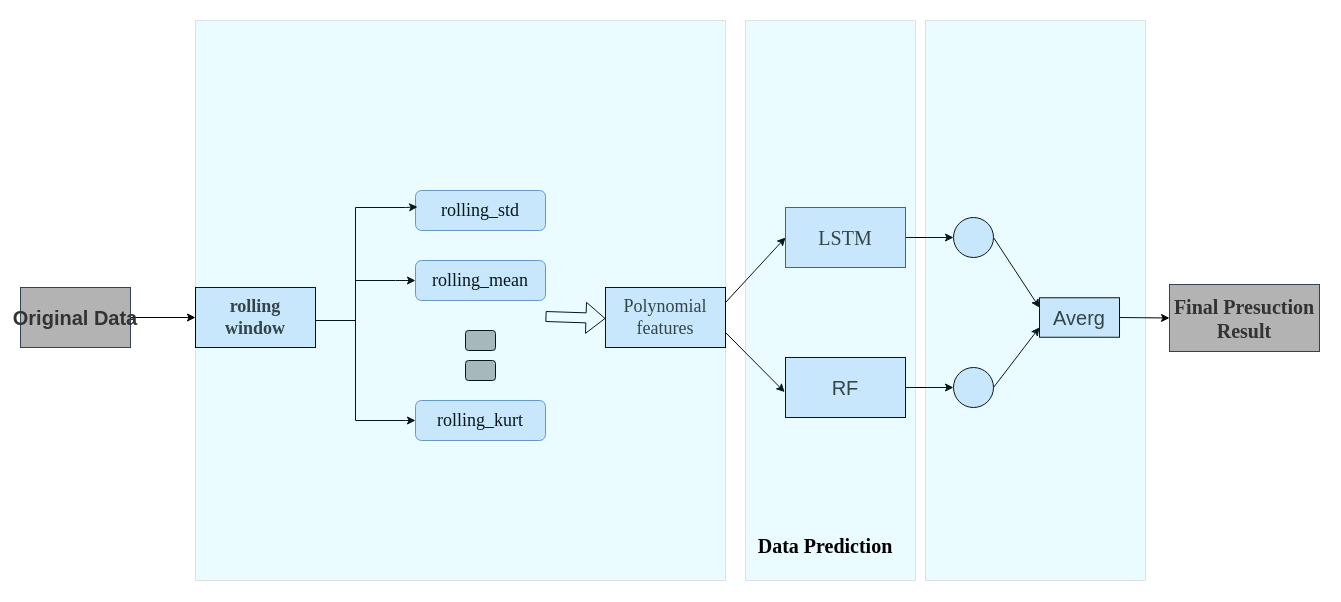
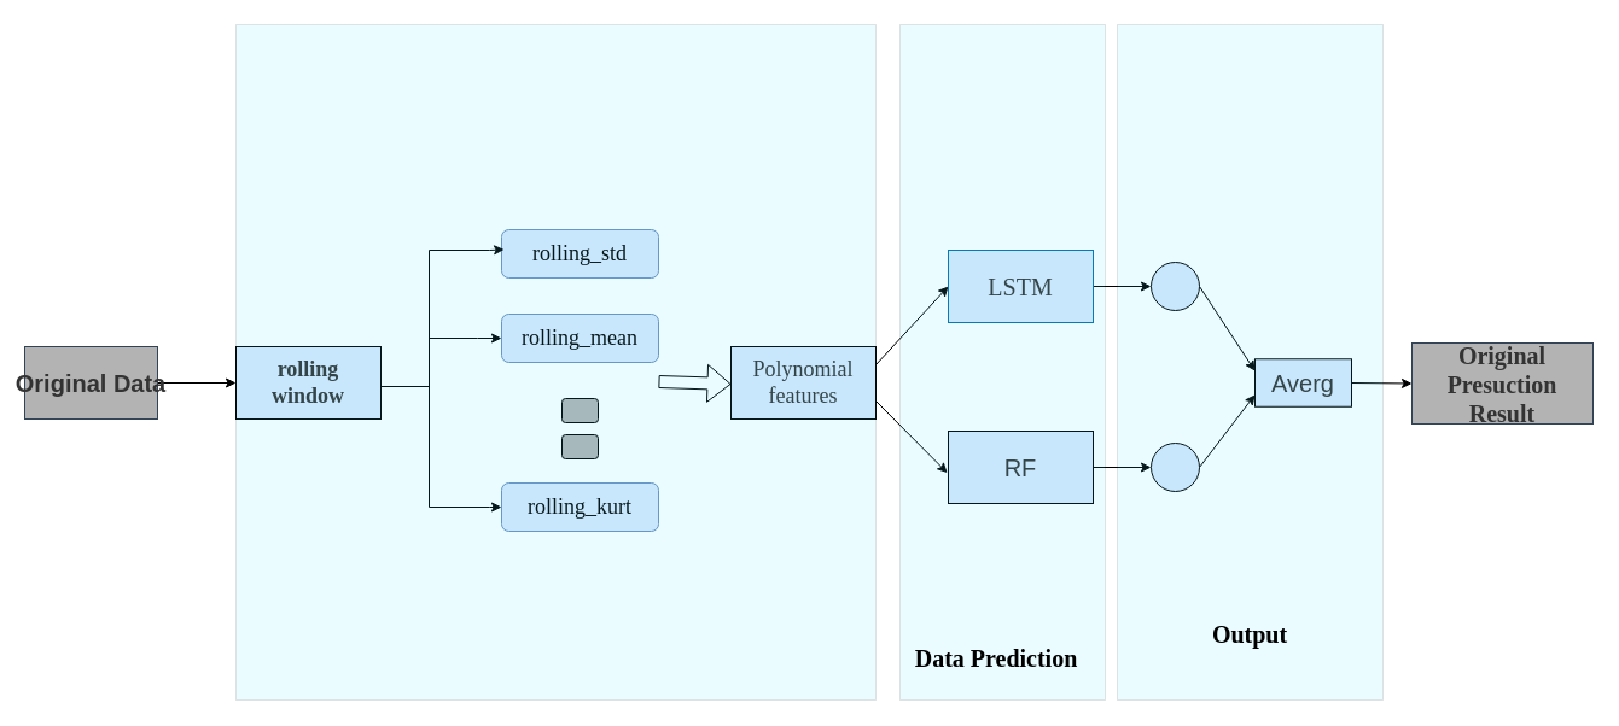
  <mxCell id="0" />
  <mxCell id="1" parent="0" />
  <mxCell id="2" style="edgeStyle=none;rounded=0;orthogonalLoop=1;jettySize=auto;html=1;exitX=1;exitY=0.5;exitDx=0;exitDy=0;entryX=0;entryY=0.5;entryDx=0;entryDy=0;" edge="1" parent="1" source="3" target="4"><mxGeometry relative="1" as="geometry" /></mxCell>
  <mxCell id="3" value="&lt;font color=&quot;#333333&quot; style=&quot;font-size: 20px;&quot;&gt;&lt;b&gt;Original&amp;nbsp;&lt;span style=&quot;background-color: initial;&quot;&gt;Data&lt;/span&gt;&lt;/b&gt;&lt;/font&gt;" style="rounded=0;whiteSpace=wrap;html=1;fillColor=#B3B3B3;strokeColor=#314354;fontColor=#ffffff;" vertex="1" parent="1"><mxGeometry x="20" y="287" width="110" height="60" as="geometry" /></mxCell>
  <mxCell id="4" value="&lt;b style=&quot;font-size: 18px;&quot;&gt;&lt;span style=&quot;font-family: 等线;&quot; lang=&quot;EN-US&quot;&gt;&lt;font color=&quot;#333333&quot;&gt;rolling&lt;br&gt;window&lt;/font&gt;&lt;/span&gt;&lt;/b&gt;" style="rounded=0;whiteSpace=wrap;html=1;fillColor=#DAE8FC;" vertex="1" parent="1"><mxGeometry x="195" y="287" width="120" height="60" as="geometry" /></mxCell>
  <mxCell id="5" value="&lt;div style=&quot;font-size: 18px;&quot;&gt;&lt;span style=&quot;font-family: &amp;quot;Times New Roman&amp;quot;;&quot;&gt;rolling_mean&lt;/span&gt;&lt;br&gt;&lt;/div&gt;" style="rounded=1;whiteSpace=wrap;html=1;fillColor=#dae8fc;strokeColor=#6c8ebf;" vertex="1" parent="1"><mxGeometry x="415" y="260" width="130" height="40" as="geometry" /></mxCell>
  <mxCell id="6" value="&lt;div&gt;&lt;font style=&quot;font-size: 18px;&quot; face=&quot;Times New Roman&quot;&gt;rolling_kurt&lt;/font&gt;&lt;/div&gt;" style="rounded=1;whiteSpace=wrap;html=1;fillColor=#dae8fc;strokeColor=#6c8ebf;" vertex="1" parent="1"><mxGeometry x="415" y="400" width="130" height="40" as="geometry" /></mxCell>
  <mxCell id="7" value="&lt;div&gt;&lt;font face=&quot;Times New Roman&quot; style=&quot;font-size: 18px;&quot;&gt;rolling_std&lt;/font&gt;&lt;/div&gt;" style="rounded=1;whiteSpace=wrap;html=1;fillColor=#dae8fc;strokeColor=#6c8ebf;" vertex="1" parent="1"><mxGeometry x="415" y="190" width="130" height="40" as="geometry" /></mxCell>
  <mxCell id="8" value="" style="rounded=1;whiteSpace=wrap;html=1;fillColor=#B3B3B3;" vertex="1" parent="1"><mxGeometry x="465" y="330" width="30" height="20" as="geometry" /></mxCell>
  <mxCell id="9" value="" style="rounded=1;whiteSpace=wrap;html=1;fillColor=#B3B3B3;" vertex="1" parent="1"><mxGeometry x="465" y="360" width="30" height="20" as="geometry" /></mxCell>
  <mxCell id="10" style="edgeStyle=none;rounded=0;orthogonalLoop=1;jettySize=auto;html=1;exitX=1;exitY=0.25;exitDx=0;exitDy=0;entryX=0;entryY=0.5;entryDx=0;entryDy=0;" edge="1" parent="1" source="11" target="13"><mxGeometry relative="1" as="geometry" /></mxCell>
  <mxCell id="11" value="&lt;span style=&quot;&quot; lang=&quot;EN-US&quot;&gt;&lt;font color=&quot;#333333&quot; style=&quot;font-size: 18px;&quot; face=&quot;Times New Roman&quot;&gt;Polynomial&lt;br&gt;features&lt;/font&gt;&lt;/span&gt;" style="rounded=0;whiteSpace=wrap;html=1;fillColor=#DAE8FC;" vertex="1" parent="1"><mxGeometry x="605" y="287" width="120" height="60" as="geometry" /></mxCell>
  <mxCell id="12" style="edgeStyle=none;rounded=0;orthogonalLoop=1;jettySize=auto;html=1;exitX=1;exitY=0.5;exitDx=0;exitDy=0;entryX=0;entryY=0.5;entryDx=0;entryDy=0;" edge="1" parent="1" source="13" target="18"><mxGeometry relative="1" as="geometry" /></mxCell>
  <mxCell id="13" value="&lt;font color=&quot;#333333&quot; style=&quot;font-size: 20px;&quot; face=&quot;Times New Roman&quot;&gt;LSTM&lt;/font&gt;" style="rounded=0;whiteSpace=wrap;html=1;fillColor=#DAE8FC;fontColor=#ffffff;strokeColor=#006EAF;" vertex="1" parent="1"><mxGeometry x="785" y="207" width="120" height="60" as="geometry" /></mxCell>
  <mxCell id="14" style="edgeStyle=none;rounded=0;orthogonalLoop=1;jettySize=auto;html=1;exitX=1;exitY=0.5;exitDx=0;exitDy=0;entryX=0;entryY=0.5;entryDx=0;entryDy=0;" edge="1" parent="1" source="15" target="20"><mxGeometry relative="1" as="geometry" /></mxCell>
  <mxCell id="15" value="&lt;font color=&quot;#333333&quot; style=&quot;font-size: 20px;&quot;&gt;RF&lt;/font&gt;" style="rounded=0;whiteSpace=wrap;html=1;fillColor=#DAE8FC;" vertex="1" parent="1"><mxGeometry x="785" y="357" width="120" height="60" as="geometry" /></mxCell>
- <mxCell id="16" value="&lt;font style=&quot;font-size: 20px;&quot; face=&quot;Times New Roman&quot; color=&quot;#333333&quot;&gt;&lt;b style=&quot;&quot;&gt;Final Presuction&lt;/b&gt;&lt;/font&gt;&lt;div style=&quot;color: rgb(0, 0, 0); font-size: 20px;&quot;&gt;&lt;font style=&quot;font-size: 20px;&quot; face=&quot;Times New Roman&quot; color=&quot;#333333&quot;&gt;&lt;b style=&quot;&quot;&gt;Result&lt;/b&gt;&lt;/font&gt;&lt;/div&gt;" style="rounded=0;whiteSpace=wrap;html=1;fillColor=#B3B3B3;strokeColor=#314354;fontColor=#ffffff;" vertex="1" parent="1"><mxGeometry x="1169" y="284" width="150" height="67" as="geometry" /></mxCell>
+ <mxCell id="16" value="&lt;font style=&quot;font-size: 20px;&quot; face=&quot;Times New Roman&quot; color=&quot;#333333&quot;&gt;&lt;b style=&quot;&quot;&gt;Original Presuction&lt;/b&gt;&lt;/font&gt;&lt;div style=&quot;color: rgb(0, 0, 0); font-size: 20px;&quot;&gt;&lt;font style=&quot;font-size: 20px;&quot; face=&quot;Times New Roman&quot; color=&quot;#333333&quot;&gt;&lt;b style=&quot;&quot;&gt;Result&lt;/b&gt;&lt;/font&gt;&lt;/div&gt;" style="rounded=0;whiteSpace=wrap;html=1;fillColor=#B3B3B3;strokeColor=#314354;fontColor=#ffffff;" vertex="1" parent="1"><mxGeometry x="1169" y="284" width="150" height="67" as="geometry" /></mxCell>
  <mxCell id="17" style="edgeStyle=none;rounded=0;orthogonalLoop=1;jettySize=auto;html=1;exitX=1;exitY=0.5;exitDx=0;exitDy=0;entryX=0;entryY=0.25;entryDx=0;entryDy=0;" edge="1" parent="1" source="18" target="22"><mxGeometry relative="1" as="geometry" /></mxCell>
  <mxCell id="18" value="" style="ellipse;whiteSpace=wrap;html=1;aspect=fixed;fillColor=#DAE8FC;" vertex="1" parent="1"><mxGeometry x="953" y="217" width="40" height="40" as="geometry" /></mxCell>
  <mxCell id="19" style="edgeStyle=none;rounded=0;orthogonalLoop=1;jettySize=auto;html=1;exitX=1;exitY=0.5;exitDx=0;exitDy=0;entryX=0;entryY=0.75;entryDx=0;entryDy=0;" edge="1" parent="1" source="20" target="22"><mxGeometry relative="1" as="geometry" /></mxCell>
  <mxCell id="20" value="" style="ellipse;whiteSpace=wrap;html=1;aspect=fixed;fillColor=#DAE8FC;" vertex="1" parent="1"><mxGeometry x="953" y="367" width="40" height="40" as="geometry" /></mxCell>
  <mxCell id="21" style="edgeStyle=none;rounded=0;orthogonalLoop=1;jettySize=auto;html=1;exitX=1;exitY=0.5;exitDx=0;exitDy=0;entryX=0;entryY=0.5;entryDx=0;entryDy=0;" edge="1" parent="1" source="22" target="16"><mxGeometry relative="1" as="geometry" /></mxCell>
  <mxCell id="22" value="&lt;font color=&quot;#333333&quot; style=&quot;font-size: 20px;&quot;&gt;Averg&lt;/font&gt;" style="rounded=0;whiteSpace=wrap;html=1;fillColor=#DAE8FC;" vertex="1" parent="1"><mxGeometry x="1039" y="297.25" width="80" height="39.5" as="geometry" /></mxCell>
  <mxCell id="23" value="" style="shape=flexArrow;endArrow=classic;html=1;rounded=0;entryX=0;entryY=0.75;entryDx=0;entryDy=0;" edge="1" parent="1"><mxGeometry width="50" height="50" relative="1" as="geometry"><mxPoint x="545" y="316" as="sourcePoint" /><mxPoint x="605" y="318" as="targetPoint" /></mxGeometry></mxCell>
  <mxCell id="24" style="edgeStyle=none;rounded=0;orthogonalLoop=1;jettySize=auto;html=1;exitX=1;exitY=1;exitDx=0;exitDy=0;exitPerimeter=0;entryX=0;entryY=0.5;entryDx=0;entryDy=0;" edge="1" parent="1" source="25" target="6"><mxGeometry relative="1" as="geometry" /></mxCell>
  <mxCell id="25" value="" style="strokeWidth=1;html=1;shape=mxgraph.flowchart.annotation_1;align=left;pointerEvents=1;" vertex="1" parent="1"><mxGeometry x="355" y="207" width="50" height="213" as="geometry" /></mxCell>
  <mxCell id="26" style="edgeStyle=none;rounded=0;orthogonalLoop=1;jettySize=auto;html=1;exitX=1;exitY=0.5;exitDx=0;exitDy=0;exitPerimeter=0;entryX=0;entryY=0.5;entryDx=0;entryDy=0;" edge="1" parent="1" source="27" target="5"><mxGeometry relative="1" as="geometry" /></mxCell>
  <mxCell id="27" value="" style="line;strokeWidth=1;html=1;" vertex="1" parent="1"><mxGeometry x="355" y="275" width="40" height="10" as="geometry" /></mxCell>
  <mxCell id="28" style="edgeStyle=none;rounded=0;orthogonalLoop=1;jettySize=auto;html=1;exitX=1;exitY=0;exitDx=0;exitDy=0;exitPerimeter=0;entryX=0.016;entryY=0.411;entryDx=0;entryDy=0;entryPerimeter=0;" edge="1" parent="1" source="25" target="7"><mxGeometry relative="1" as="geometry" /></mxCell>
  <mxCell id="29" style="edgeStyle=none;rounded=0;orthogonalLoop=1;jettySize=auto;html=1;exitX=1;exitY=0.75;exitDx=0;exitDy=0;entryX=-0.007;entryY=0.577;entryDx=0;entryDy=0;entryPerimeter=0;" edge="1" parent="1" source="11" target="15"><mxGeometry relative="1" as="geometry" /></mxCell>
  <mxCell id="30" value="" style="line;strokeWidth=1;html=1;" vertex="1" parent="1"><mxGeometry x="315" y="280" width="40" height="80" as="geometry" /></mxCell>
  <mxCell id="31" value="" style="verticalLabelPosition=bottom;verticalAlign=top;html=1;shape=mxgraph.basic.rect;fillColor2=none;strokeWidth=1;size=20;indent=5;opacity=10;fillColor=#36DDFF;" vertex="1" parent="1"><mxGeometry x="195" width="530" height="560" as="geometry" y="20" /></mxCell>
  <mxCell id="32" value="" style="verticalLabelPosition=bottom;verticalAlign=top;html=1;shape=mxgraph.basic.rect;fillColor2=none;strokeWidth=1;size=20;indent=5;opacity=10;fillColor=#36DDFF;" vertex="1" parent="1"><mxGeometry x="745" width="170" height="560" as="geometry" y="20" /></mxCell>
  <mxCell id="33" value="" style="verticalLabelPosition=bottom;verticalAlign=top;html=1;shape=mxgraph.basic.rect;fillColor2=none;strokeWidth=1;size=20;indent=5;opacity=10;fillColor=#36DDFF;" vertex="1" parent="1"><mxGeometry x="925" width="220" height="560" as="geometry" y="20" /></mxCell>
  <mxCell id="34" value="&lt;font style=&quot;font-size: 20px;&quot; face=&quot;Times New Roman&quot;&gt;&lt;b&gt;Data Prediction&lt;/b&gt;&lt;/font&gt;" style="text;strokeColor=none;align=center;fillColor=none;html=1;verticalAlign=middle;whiteSpace=wrap;rounded=0;" vertex="1" parent="1"><mxGeometry x="755" y="530" width="140" height="30" as="geometry" /></mxCell>
+ <mxCell id="35" value="&lt;font style=&quot;font-size: 20px;&quot; face=&quot;Times New Roman&quot;&gt;&lt;b&gt;Output&lt;/b&gt;&lt;/font&gt;" style="text;strokeColor=none;align=center;fillColor=none;html=1;verticalAlign=middle;whiteSpace=wrap;rounded=0;" vertex="1" parent="1"><mxGeometry x="965" y="510" width="140" height="30" as="geometry" /></mxCell>
